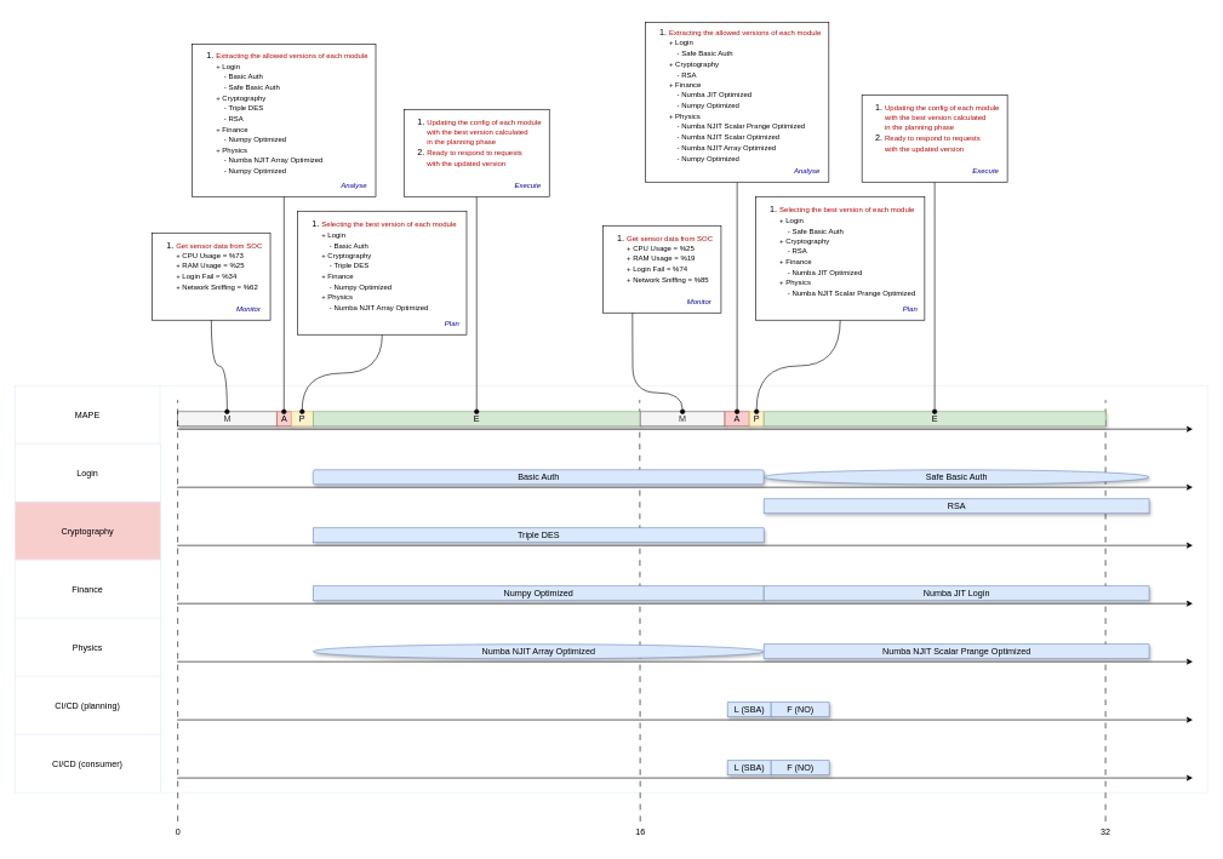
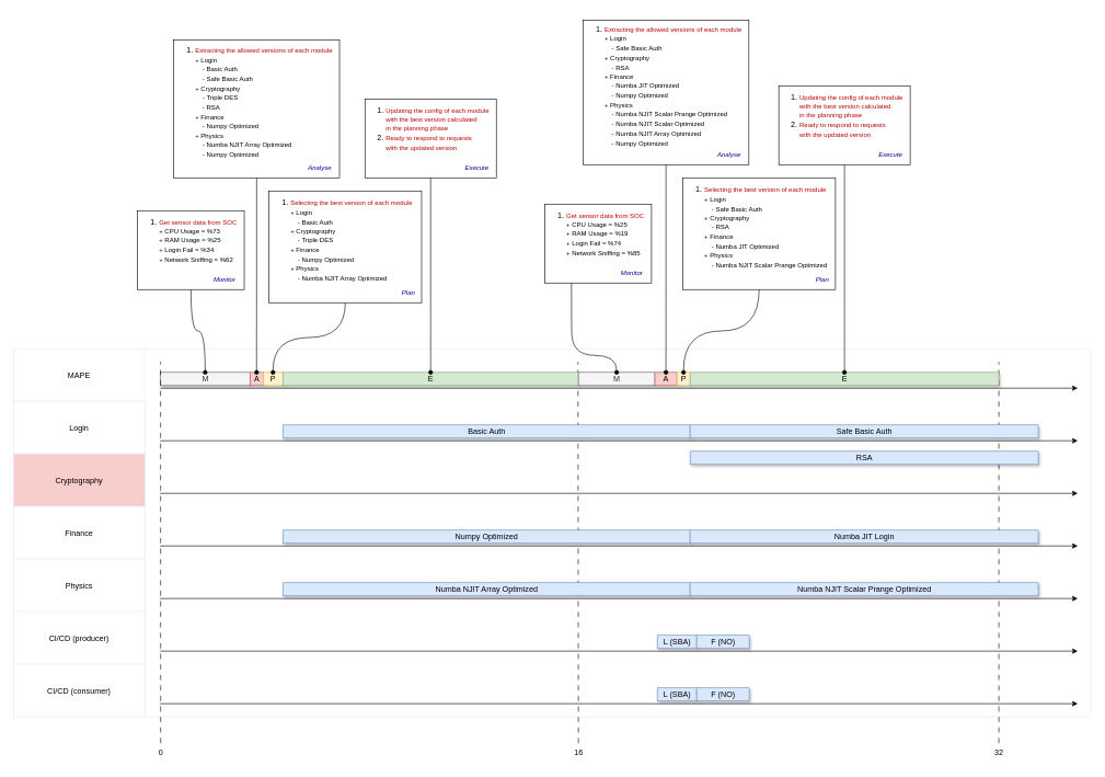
  <mxCell id="0" />
  <mxCell id="1" parent="0" />
  <mxCell id="2" value="MAPE" style="align=center;strokeColor=#DEEDFF" parent="1" vertex="1"><mxGeometry x="20" y="530" width="200" height="80" as="geometry" /></mxCell>
  <mxCell id="3" value="" style="align=center;strokeColor=#DEEDFF" parent="1" vertex="1"><mxGeometry x="219.5" y="530" width="1440.5" height="560" as="geometry" /></mxCell>
  <mxCell id="4" value="" style="edgeStyle=none;orthogonalLoop=1;jettySize=auto;html=1;rounded=0;" parent="1" edge="1"><mxGeometry width="100" relative="1" as="geometry"><mxPoint x="243.57" y="590" as="sourcePoint" /><mxPoint x="1640" y="590" as="targetPoint" /><Array as="points" /></mxGeometry></mxCell>
  <mxCell id="5" value="M" style="align=center;strokeColor=#666666;html=1;fillColor=#f5f5f5;shadow=1;fontColor=#333333;" parent="1" vertex="1"><mxGeometry x="243.57" y="566" width="136.43" height="20" as="geometry" /></mxCell>
  <mxCell id="6" value="Login" style="align=center;strokeColor=#DEEDFF" parent="1" vertex="1"><mxGeometry x="20" y="610" width="200" height="80" as="geometry" /></mxCell>
  <mxCell id="7" value="" style="edgeStyle=none;orthogonalLoop=1;jettySize=auto;html=1;rounded=0;" parent="1" edge="1"><mxGeometry width="100" relative="1" as="geometry"><mxPoint x="243.07" y="670" as="sourcePoint" /><mxPoint x="1640" y="670" as="targetPoint" /><Array as="points" /></mxGeometry></mxCell>
  <mxCell id="8" value="Cryptography" style="align=center;strokeColor=#DEEDFF;fillColor=#f8cecc;" parent="1" vertex="1"><mxGeometry x="20" y="690" width="200" height="80" as="geometry" /></mxCell>
  <mxCell id="9" value="" style="edgeStyle=none;orthogonalLoop=1;jettySize=auto;html=1;rounded=0;" parent="1" edge="1"><mxGeometry width="100" relative="1" as="geometry"><mxPoint x="243.07" y="750" as="sourcePoint" /><mxPoint x="1640" y="750" as="targetPoint" /><Array as="points" /></mxGeometry></mxCell>
  <mxCell id="10" value="Finance" style="align=center;strokeColor=#DEEDFF" parent="1" vertex="1"><mxGeometry x="20" y="770" width="200" height="80" as="geometry" /></mxCell>
  <mxCell id="11" value="" style="edgeStyle=none;orthogonalLoop=1;jettySize=auto;html=1;rounded=0;" parent="1" edge="1"><mxGeometry width="100" relative="1" as="geometry"><mxPoint x="243.07" y="830" as="sourcePoint" /><mxPoint x="1640" y="830" as="targetPoint" /><Array as="points" /></mxGeometry></mxCell>
  <mxCell id="12" value="Physics" style="align=center;strokeColor=#DEEDFF" parent="1" vertex="1"><mxGeometry x="20" y="850" width="200" height="80" as="geometry" /></mxCell>
  <mxCell id="13" value="" style="edgeStyle=none;orthogonalLoop=1;jettySize=auto;html=1;rounded=0;" parent="1" edge="1"><mxGeometry width="100" relative="1" as="geometry"><mxPoint x="243.07" y="910" as="sourcePoint" /><mxPoint x="1640" y="910" as="targetPoint" /><Array as="points" /></mxGeometry></mxCell>
  <mxCell id="14" value="" style="edgeStyle=none;orthogonalLoop=1;jettySize=auto;html=1;rounded=0;endArrow=none;endFill=0;dashed=1;dashPattern=8 8;" parent="1" edge="1"><mxGeometry width="100" relative="1" as="geometry"><mxPoint x="1520" y="1130" as="sourcePoint" /><mxPoint x="1520" y="550" as="targetPoint" /><Array as="points" /></mxGeometry></mxCell>
  <mxCell id="15" value="" style="edgeStyle=none;orthogonalLoop=1;jettySize=auto;html=1;rounded=0;endArrow=none;endFill=0;dashed=1;dashPattern=8 8;" parent="1" edge="1"><mxGeometry width="100" relative="1" as="geometry"><mxPoint x="880" y="1130" as="sourcePoint" /><mxPoint x="879.29" y="550" as="targetPoint" /><Array as="points" /></mxGeometry></mxCell>
  <mxCell id="16" value="16" style="text;html=1;align=center;verticalAlign=middle;resizable=0;points=[];autosize=1;strokeColor=none;fillColor=none;" parent="1" vertex="1"><mxGeometry x="860" y="1130" width="40" height="30" as="geometry" /></mxCell>
  <mxCell id="17" value="32" style="text;html=1;align=center;verticalAlign=middle;resizable=0;points=[];autosize=1;strokeColor=none;fillColor=none;" parent="1" vertex="1"><mxGeometry x="1500" y="1130" width="40" height="30" as="geometry" /></mxCell>
  <mxCell id="18" value="A" style="align=center;strokeColor=#b85450;html=1;fillColor=#f8cecc;shadow=1;" parent="1" vertex="1"><mxGeometry x="380" y="566" width="20" height="20" as="geometry" /></mxCell>
  <mxCell id="19" value="P" style="align=center;strokeColor=#d6b656;html=1;fillColor=#fff2cc;shadow=1;" parent="1" vertex="1"><mxGeometry x="400" y="566" width="30" height="20" as="geometry" /></mxCell>
  <mxCell id="20" value="E" style="align=center;html=1;shadow=1;fillColor=#d5e8d4;strokeColor=#82b366;" parent="1" vertex="1"><mxGeometry x="430" y="566" width="450" height="20" as="geometry" /></mxCell>
- <mxCell id="21" value="Basic Auth" style="align=center;strokeColor=#6c8ebf;html=1;fillColor=#dae8fc;shadow=1;rounded=1;" parent="1" vertex="1"><mxGeometry x="430" y="646" width="620" height="20" as="geometry" /></mxCell>
+ <mxCell id="21" value="Basic Auth" style="align=center;strokeColor=#6c8ebf;html=1;fillColor=#dae8fc;shadow=1;" parent="1" vertex="1"><mxGeometry x="430" y="646" width="620" height="20" as="geometry" /></mxCell>
  <mxCell id="22" value="M" style="align=center;strokeColor=#666666;html=1;fillColor=#f5f5f5;shadow=1;fontColor=#333333;gradientColor=none;" parent="1" vertex="1"><mxGeometry x="880" y="566" width="116.43" height="20" as="geometry" /></mxCell>
  <mxCell id="23" value="A" style="align=center;strokeColor=#b85450;html=1;fillColor=#f8cecc;shadow=1;" parent="1" vertex="1"><mxGeometry x="996.43" y="566" width="33.57" height="20" as="geometry" /></mxCell>
  <mxCell id="24" value="P" style="align=center;strokeColor=#d6b656;html=1;fillColor=#fff2cc;shadow=1;" parent="1" vertex="1"><mxGeometry x="1030" y="566" width="20" height="20" as="geometry" /></mxCell>
  <mxCell id="25" value="E" style="align=center;html=1;shadow=1;fillColor=#d5e8d4;strokeColor=#82b366;" parent="1" vertex="1"><mxGeometry x="1050" y="566" width="470" height="20" as="geometry" /></mxCell>
- <mxCell id="26" value="Safe Basic Auth" style="ellipse;align=center;strokeColor=#6c8ebf;html=1;fillColor=#dae8fc;shadow=1;" parent="1" vertex="1"><mxGeometry x="1050" y="646" width="530" height="20" as="geometry" /></mxCell>
- <mxCell id="27" value="Triple DES" style="align=center;strokeColor=#6c8ebf;html=1;fillColor=#dae8fc;shadow=1;" parent="1" vertex="1"><mxGeometry x="430" y="726" width="620" height="20" as="geometry" /></mxCell>
+ <mxCell id="26" value="Safe Basic Auth" style="align=center;strokeColor=#6c8ebf;html=1;fillColor=#dae8fc;shadow=1;" parent="1" vertex="1"><mxGeometry x="1050" y="646" width="530" height="20" as="geometry" /></mxCell>
  <mxCell id="28" value="RSA" style="align=center;strokeColor=#6c8ebf;html=1;fillColor=#dae8fc;shadow=1;" parent="1" vertex="1"><mxGeometry x="1050" y="686" width="530" height="20" as="geometry" /></mxCell>
  <mxCell id="29" value="Numpy Optimized" style="align=center;strokeColor=#6c8ebf;html=1;fillColor=#dae8fc;shadow=1;" parent="1" vertex="1"><mxGeometry x="430" y="806" width="620" height="20" as="geometry" /></mxCell>
  <mxCell id="30" value="Numba JIT Login" style="align=center;strokeColor=#6c8ebf;html=1;fillColor=#dae8fc;shadow=1;" parent="1" vertex="1"><mxGeometry x="1050" y="806" width="530" height="20" as="geometry" /></mxCell>
- <mxCell id="31" value="Numba NJIT Array Optimized" style="ellipse;align=center;strokeColor=#6c8ebf;html=1;fillColor=#dae8fc;shadow=1;" parent="1" vertex="1"><mxGeometry x="430" y="886" width="620" height="20" as="geometry" /></mxCell>
+ <mxCell id="31" value="Numba NJIT Array Optimized" style="align=center;strokeColor=#6c8ebf;html=1;fillColor=#dae8fc;shadow=1;" parent="1" vertex="1"><mxGeometry x="430" y="886" width="620" height="20" as="geometry" /></mxCell>
  <mxCell id="32" value="Numba NJIT Scalar Prange Optimized" style="align=center;strokeColor=#6c8ebf;html=1;fillColor=#dae8fc;shadow=1;" parent="1" vertex="1"><mxGeometry x="1050" y="886" width="530" height="20" as="geometry" /></mxCell>
  <mxCell id="33" style="edgeStyle=orthogonalEdgeStyle;rounded=0;orthogonalLoop=1;jettySize=auto;html=1;entryX=0.5;entryY=0;entryDx=0;entryDy=0;endArrow=oval;endFill=1;curved=1;" edge="1" parent="1" source="34" target="5"><mxGeometry relative="1" as="geometry" /></mxCell>
  <mxCell id="34" value="" style="whiteSpace=wrap;html=1;" parent="1" vertex="1"><mxGeometry x="208.75" y="320" width="162.5" height="120" as="geometry" /></mxCell>
  <mxCell id="35" value="&lt;font color=&quot;#000099&quot; style=&quot;font-size: 10px;&quot;&gt;&lt;i style=&quot;&quot;&gt;Monitor&lt;/i&gt;&lt;/font&gt;" style="text;html=1;align=center;verticalAlign=middle;resizable=0;points=[];autosize=1;strokeColor=none;fillColor=none;" parent="1" vertex="1"><mxGeometry x="311.25" y="410" width="60" height="30" as="geometry" /></mxCell>
  <mxCell id="36" value="&lt;ol&gt;&lt;li&gt;&lt;font style=&quot;font-size: 10px;&quot;&gt;&lt;span style=&quot;color: rgb(186, 0, 0); background-color: transparent;&quot;&gt;Get sensor data from SOC&lt;br&gt;&lt;/span&gt;+ CPU Usage = %73&lt;br&gt;+ RAM Usage = %25&lt;br&gt;+ Login Fail = %34&lt;br&gt;+ Network Sniffing = %62&lt;br&gt;&lt;/font&gt;&lt;/li&gt;&lt;/ol&gt;" style="text;html=1;align=left;verticalAlign=middle;resizable=0;points=[];autosize=1;strokeColor=none;fillColor=none;" parent="1" vertex="1"><mxGeometry x="200" y="310" width="180" height="110" as="geometry" /></mxCell>
  <mxCell id="37" style="edgeStyle=orthogonalEdgeStyle;rounded=0;orthogonalLoop=1;jettySize=auto;html=1;entryX=0.5;entryY=0;entryDx=0;entryDy=0;endArrow=oval;endFill=1;" parent="1" source="38" target="18" edge="1"><mxGeometry relative="1" as="geometry" /></mxCell>
  <mxCell id="38" value="" style="whiteSpace=wrap;html=1;" parent="1" vertex="1"><mxGeometry x="263.75" y="60" width="252.5" height="210" as="geometry" /></mxCell>
  <mxCell id="39" value="&lt;font color=&quot;#000099&quot; style=&quot;font-size: 10px;&quot;&gt;&lt;i style=&quot;&quot;&gt;Analyse&lt;/i&gt;&lt;/font&gt;" style="text;html=1;align=center;verticalAlign=middle;resizable=0;points=[];autosize=1;strokeColor=none;fillColor=none;" parent="1" vertex="1"><mxGeometry x="456.25" y="240" width="60" height="30" as="geometry" /></mxCell>
  <mxCell id="40" value="&lt;ol&gt;&lt;li&gt;&lt;font style=&quot;font-size: 10px;&quot;&gt;&lt;span style=&quot;color: rgb(186, 0, 0); background-color: transparent;&quot;&gt;Extracting the allowed versions of each module&lt;br&gt;&lt;/span&gt;+ Login&lt;br&gt;&amp;nbsp; &amp;nbsp; - Basic Auth&lt;br&gt;&amp;nbsp; &amp;nbsp; - Safe Basic Auth&lt;br&gt;+ Cryptography&lt;br&gt;&amp;nbsp; &amp;nbsp; - Triple DES&lt;br&gt;&amp;nbsp; &amp;nbsp; - RSA&lt;br&gt;+ Finance&lt;br&gt;&amp;nbsp; &amp;nbsp; - Numpy Optimized&lt;br&gt;+ Physics&lt;br&gt;&amp;nbsp; &amp;nbsp; - Numba NJIT Array Optimized&lt;br&gt;&amp;nbsp; &amp;nbsp; - Numpy Optimized&lt;br&gt;&lt;/font&gt;&lt;/li&gt;&lt;/ol&gt;" style="text;html=1;align=left;verticalAlign=middle;resizable=0;points=[];autosize=1;strokeColor=none;fillColor=none;" parent="1" vertex="1"><mxGeometry x="255" y="50" width="270" height="210" as="geometry" /></mxCell>
  <mxCell id="41" style="edgeStyle=orthogonalEdgeStyle;rounded=0;orthogonalLoop=1;jettySize=auto;html=1;entryX=0.5;entryY=0;entryDx=0;entryDy=0;curved=1;endArrow=oval;endFill=1;" parent="1" source="42" target="19" edge="1"><mxGeometry relative="1" as="geometry" /></mxCell>
  <mxCell id="42" value="" style="whiteSpace=wrap;html=1;" parent="1" vertex="1"><mxGeometry x="408.75" y="290" width="232.5" height="170" as="geometry" /></mxCell>
  <mxCell id="43" value="&lt;font color=&quot;#000099&quot; style=&quot;font-size: 10px;&quot;&gt;&lt;i style=&quot;&quot;&gt;Plan&lt;/i&gt;&lt;/font&gt;" style="text;html=1;align=center;verticalAlign=middle;resizable=0;points=[];autosize=1;strokeColor=none;fillColor=none;" parent="1" vertex="1"><mxGeometry x="601.25" y="430" width="40" height="30" as="geometry" /></mxCell>
  <mxCell id="44" value="&lt;ol&gt;&lt;li&gt;&lt;font style=&quot;font-size: 10px;&quot;&gt;&lt;span style=&quot;color: rgb(186, 0, 0); background-color: transparent;&quot;&gt;Selecting the best version of each module&lt;br&gt;&lt;/span&gt;+ Login&lt;br&gt;&amp;nbsp; &amp;nbsp; - Basic Auth&lt;br&gt;+ Cryptography&lt;br&gt;&amp;nbsp; &amp;nbsp; - Triple DES&lt;br&gt;+ Finance&lt;br&gt;&amp;nbsp; &amp;nbsp; - Numpy Optimized&lt;br&gt;+ Physics&lt;br&gt;&amp;nbsp; &amp;nbsp; - Numba NJIT Array Optimized&lt;br&gt;&lt;/font&gt;&lt;/li&gt;&lt;/ol&gt;" style="text;html=1;align=left;verticalAlign=middle;resizable=0;points=[];autosize=1;strokeColor=none;fillColor=none;" parent="1" vertex="1"><mxGeometry x="400" y="280" width="250" height="170" as="geometry" /></mxCell>
  <mxCell id="45" style="edgeStyle=orthogonalEdgeStyle;rounded=0;orthogonalLoop=1;jettySize=auto;html=1;entryX=0.5;entryY=0;entryDx=0;entryDy=0;endArrow=oval;endFill=1;" parent="1" source="46" target="20" edge="1"><mxGeometry relative="1" as="geometry" /></mxCell>
  <mxCell id="46" value="" style="whiteSpace=wrap;html=1;" parent="1" vertex="1"><mxGeometry x="555" y="150" width="200" height="120" as="geometry" /></mxCell>
  <mxCell id="47" value="&lt;font color=&quot;#000099&quot;&gt;&lt;span style=&quot;font-size: 10px;&quot;&gt;&lt;i&gt;Execute&lt;/i&gt;&lt;/span&gt;&lt;/font&gt;" style="text;html=1;align=center;verticalAlign=middle;resizable=0;points=[];autosize=1;strokeColor=none;fillColor=none;" parent="1" vertex="1"><mxGeometry x="694.5" y="240" width="60" height="30" as="geometry" /></mxCell>
  <mxCell id="48" value="&lt;ol&gt;&lt;li&gt;&lt;font style=&quot;font-size: 10px;&quot;&gt;&lt;span style=&quot;color: rgb(186, 0, 0); background-color: transparent;&quot;&gt;Updating the config of each module &lt;br&gt;with the best version calculated &lt;br&gt;in the planning phase&lt;/span&gt;&lt;/font&gt;&lt;/li&gt;&lt;li&gt;&lt;font color=&quot;#ba0000&quot;&gt;&lt;span style=&quot;font-size: 10px;&quot;&gt;Ready to respond to requests&lt;br&gt;with the updated version&lt;/span&gt;&lt;/font&gt;&lt;br&gt;&lt;/li&gt;&lt;/ol&gt;" style="text;html=1;align=left;verticalAlign=middle;resizable=0;points=[];autosize=1;strokeColor=none;fillColor=none;" parent="1" vertex="1"><mxGeometry x="545" y="140" width="220" height="110" as="geometry" /></mxCell>
  <mxCell id="49" style="edgeStyle=orthogonalEdgeStyle;rounded=0;orthogonalLoop=1;jettySize=auto;html=1;entryX=0.5;entryY=0;entryDx=0;entryDy=0;endArrow=oval;endFill=1;" parent="1" source="50" target="23" edge="1"><mxGeometry relative="1" as="geometry" /></mxCell>
  <mxCell id="50" value="" style="whiteSpace=wrap;html=1;" parent="1" vertex="1"><mxGeometry x="886.96" y="30" width="252.5" height="220" as="geometry" /></mxCell>
  <mxCell id="51" value="&lt;font color=&quot;#000099&quot; style=&quot;font-size: 10px;&quot;&gt;&lt;i style=&quot;&quot;&gt;Analyse&lt;/i&gt;&lt;/font&gt;" style="text;html=1;align=center;verticalAlign=middle;resizable=0;points=[];autosize=1;strokeColor=none;fillColor=none;" parent="1" vertex="1"><mxGeometry x="1079.46" y="220" width="60" height="30" as="geometry" /></mxCell>
  <mxCell id="52" value="&lt;ol&gt;&lt;li&gt;&lt;font style=&quot;font-size: 10px;&quot;&gt;&lt;span style=&quot;color: rgb(186, 0, 0); background-color: transparent;&quot;&gt;Extracting the allowed versions of each module&lt;br&gt;&lt;/span&gt;+ Login&lt;br&gt;&amp;nbsp; &amp;nbsp; - Safe Basic Auth&lt;br&gt;+ Cryptography&lt;br&gt;&amp;nbsp; &amp;nbsp; - RSA&lt;br&gt;+ Finance&lt;br&gt;&amp;nbsp; &amp;nbsp; -&amp;nbsp;Numba JIT Optimized&lt;br&gt;&amp;nbsp; &amp;nbsp; - Numpy Optimized&lt;br&gt;+ Physics&lt;br&gt;&amp;nbsp; &amp;nbsp; -&amp;nbsp;Numba NJIT Scalar Prange Optimized&lt;br&gt;&amp;nbsp; &amp;nbsp; -&amp;nbsp;Numba NJIT Scalar Optimized&lt;br&gt;&amp;nbsp; &amp;nbsp; - Numba NJIT Array Optimized&lt;br&gt;&amp;nbsp; &amp;nbsp; - Numpy Optimized&lt;br&gt;&lt;/font&gt;&lt;/li&gt;&lt;/ol&gt;" style="text;html=1;align=left;verticalAlign=middle;resizable=0;points=[];autosize=1;strokeColor=none;fillColor=none;" parent="1" vertex="1"><mxGeometry x="878.21" y="20" width="270" height="220" as="geometry" /></mxCell>
  <mxCell id="53" style="edgeStyle=orthogonalEdgeStyle;rounded=0;orthogonalLoop=1;jettySize=auto;html=1;entryX=0.5;entryY=0;entryDx=0;entryDy=0;curved=1;endArrow=oval;endFill=1;" parent="1" source="54" target="24" edge="1"><mxGeometry relative="1" as="geometry" /></mxCell>
  <mxCell id="54" value="" style="whiteSpace=wrap;html=1;" parent="1" vertex="1"><mxGeometry x="1038.75" y="270" width="232.5" height="170" as="geometry" /></mxCell>
  <mxCell id="55" value="&lt;font color=&quot;#000099&quot; style=&quot;font-size: 10px;&quot;&gt;&lt;i style=&quot;&quot;&gt;Plan&lt;/i&gt;&lt;/font&gt;" style="text;html=1;align=center;verticalAlign=middle;resizable=0;points=[];autosize=1;strokeColor=none;fillColor=none;" parent="1" vertex="1"><mxGeometry x="1231.25" y="410" width="40" height="30" as="geometry" /></mxCell>
  <mxCell id="56" value="&lt;ol&gt;&lt;li&gt;&lt;font style=&quot;font-size: 10px;&quot;&gt;&lt;span style=&quot;color: rgb(186, 0, 0); background-color: transparent;&quot;&gt;Selecting the best version of each module&lt;br&gt;&lt;/span&gt;+ Login&lt;br&gt;&amp;nbsp; &amp;nbsp; - Safe Basic Auth&lt;br&gt;+ Cryptography&lt;br&gt;&amp;nbsp; &amp;nbsp; - RSA&lt;br&gt;+ Finance&lt;br&gt;&amp;nbsp; &amp;nbsp; - Numba JIT Optimized&lt;br&gt;+ Physics&lt;br&gt;&amp;nbsp; &amp;nbsp; - Numba NJIT Scalar Prange Optimized&lt;br&gt;&lt;/font&gt;&lt;/li&gt;&lt;/ol&gt;" style="text;html=1;align=left;verticalAlign=middle;resizable=0;points=[];autosize=1;strokeColor=none;fillColor=none;" parent="1" vertex="1"><mxGeometry x="1030" y="260" width="250" height="170" as="geometry" /></mxCell>
  <mxCell id="57" style="edgeStyle=orthogonalEdgeStyle;rounded=0;orthogonalLoop=1;jettySize=auto;html=1;entryX=0.5;entryY=0;entryDx=0;entryDy=0;endArrow=oval;endFill=1;" parent="1" source="58" target="25" edge="1"><mxGeometry relative="1" as="geometry" /></mxCell>
  <mxCell id="58" value="" style="whiteSpace=wrap;html=1;" parent="1" vertex="1"><mxGeometry x="1185" y="130" width="200" height="120" as="geometry" /></mxCell>
  <mxCell id="59" value="&lt;font color=&quot;#000099&quot;&gt;&lt;span style=&quot;font-size: 10px;&quot;&gt;&lt;i&gt;Execute&lt;/i&gt;&lt;/span&gt;&lt;/font&gt;" style="text;html=1;align=center;verticalAlign=middle;resizable=0;points=[];autosize=1;strokeColor=none;fillColor=none;" parent="1" vertex="1"><mxGeometry x="1324.5" y="220" width="60" height="30" as="geometry" /></mxCell>
  <mxCell id="60" value="&lt;ol&gt;&lt;li&gt;&lt;font style=&quot;font-size: 10px;&quot;&gt;&lt;span style=&quot;color: rgb(186, 0, 0); background-color: transparent;&quot;&gt;Updating the config of each module &lt;br&gt;with the best version calculated &lt;br&gt;in the planning phase&lt;/span&gt;&lt;/font&gt;&lt;/li&gt;&lt;li&gt;&lt;font color=&quot;#ba0000&quot;&gt;&lt;span style=&quot;font-size: 10px;&quot;&gt;Ready to respond to requests&lt;br&gt;with the updated version&lt;/span&gt;&lt;/font&gt;&lt;br&gt;&lt;/li&gt;&lt;/ol&gt;" style="text;html=1;align=left;verticalAlign=middle;resizable=0;points=[];autosize=1;strokeColor=none;fillColor=none;" parent="1" vertex="1"><mxGeometry x="1175" y="120" width="220" height="110" as="geometry" /></mxCell>
- <mxCell id="61" value="CI/CD (planning)" style="align=center;strokeColor=#DEEDFF" parent="1" vertex="1"><mxGeometry x="20" y="930" width="200" height="80" as="geometry" /></mxCell>
+ <mxCell id="61" value="CI/CD (producer)" style="align=center;strokeColor=#DEEDFF" parent="1" vertex="1"><mxGeometry x="20" y="930" width="200" height="80" as="geometry" /></mxCell>
  <mxCell id="62" value="" style="edgeStyle=none;orthogonalLoop=1;jettySize=auto;html=1;rounded=0;" parent="1" edge="1"><mxGeometry width="100" relative="1" as="geometry"><mxPoint x="243.07" y="990" as="sourcePoint" /><mxPoint x="1640" y="990" as="targetPoint" /><Array as="points" /></mxGeometry></mxCell>
  <mxCell id="63" value="L (SBA)" style="align=center;strokeColor=#6c8ebf;html=1;fillColor=#dae8fc;shadow=1;" parent="1" vertex="1"><mxGeometry x="1000" y="966" width="60" height="20" as="geometry" /></mxCell>
  <mxCell id="64" value="F (NO)" style="align=center;strokeColor=#6c8ebf;html=1;fillColor=#dae8fc;shadow=1;" parent="1" vertex="1"><mxGeometry x="1060" y="966" width="80" height="20" as="geometry" /></mxCell>
  <mxCell id="65" style="edgeStyle=orthogonalEdgeStyle;rounded=0;orthogonalLoop=1;jettySize=auto;html=1;entryX=0.5;entryY=0;entryDx=0;entryDy=0;exitX=0.25;exitY=1;exitDx=0;exitDy=0;curved=1;endArrow=oval;endFill=1;" edge="1" parent="1" source="66" target="22"><mxGeometry relative="1" as="geometry"><Array as="points"><mxPoint x="869" y="470" /><mxPoint x="870" y="470" /><mxPoint x="870" y="540" /><mxPoint x="938" y="540" /></Array></mxGeometry></mxCell>
  <mxCell id="66" value="" style="whiteSpace=wrap;html=1;" vertex="1" parent="1"><mxGeometry x="828.75" y="310" width="162.5" height="120" as="geometry" /></mxCell>
  <mxCell id="67" value="&lt;font color=&quot;#000099&quot; style=&quot;font-size: 10px;&quot;&gt;&lt;i style=&quot;&quot;&gt;Monitor&lt;/i&gt;&lt;/font&gt;" style="text;html=1;align=center;verticalAlign=middle;resizable=0;points=[];autosize=1;strokeColor=none;fillColor=none;" vertex="1" parent="1"><mxGeometry x="931.25" y="400" width="60" height="30" as="geometry" /></mxCell>
  <mxCell id="68" value="&lt;ol&gt;&lt;li&gt;&lt;font style=&quot;font-size: 10px;&quot;&gt;&lt;span style=&quot;color: rgb(186, 0, 0); background-color: transparent;&quot;&gt;Get sensor data from SOC&lt;br&gt;&lt;/span&gt;+ CPU Usage = %25&lt;br&gt;+ RAM Usage = %19&lt;br&gt;+ Login Fail = %74&lt;br&gt;+ Network Sniffing = %85&lt;/font&gt;&lt;/li&gt;&lt;/ol&gt;" style="text;html=1;align=left;verticalAlign=middle;resizable=0;points=[];autosize=1;strokeColor=none;fillColor=none;" vertex="1" parent="1"><mxGeometry x="820" y="300" width="180" height="110" as="geometry" /></mxCell>
  <mxCell id="69" value="" style="edgeStyle=none;orthogonalLoop=1;jettySize=auto;html=1;rounded=0;endArrow=none;endFill=0;dashed=1;dashPattern=8 8;" edge="1" parent="1"><mxGeometry width="100" relative="1" as="geometry"><mxPoint x="244" y="1130" as="sourcePoint" /><mxPoint x="243.86" y="550" as="targetPoint" /><Array as="points" /></mxGeometry></mxCell>
  <mxCell id="70" value="CI/CD (consumer)" style="align=center;strokeColor=#DEEDFF" vertex="1" parent="1"><mxGeometry x="20" y="1010" width="200" height="80" as="geometry" /></mxCell>
  <mxCell id="71" value="" style="edgeStyle=none;orthogonalLoop=1;jettySize=auto;html=1;rounded=0;" edge="1" parent="1"><mxGeometry width="100" relative="1" as="geometry"><mxPoint x="243.07" y="1070" as="sourcePoint" /><mxPoint x="1640" y="1070" as="targetPoint" /><Array as="points" /></mxGeometry></mxCell>
  <mxCell id="72" value="L (SBA)" style="align=center;strokeColor=#6c8ebf;html=1;fillColor=#dae8fc;shadow=1;" vertex="1" parent="1"><mxGeometry x="1000" y="1046" width="60" height="20" as="geometry" /></mxCell>
  <mxCell id="73" value="F (NO)" style="align=center;strokeColor=#6c8ebf;html=1;fillColor=#dae8fc;shadow=1;" vertex="1" parent="1"><mxGeometry x="1060" y="1046" width="80" height="20" as="geometry" /></mxCell>
  <mxCell id="74" value="0" style="text;html=1;align=center;verticalAlign=middle;resizable=0;points=[];autosize=1;strokeColor=none;fillColor=none;" vertex="1" parent="1"><mxGeometry x="228.75" y="1130" width="30" height="30" as="geometry" /></mxCell>
